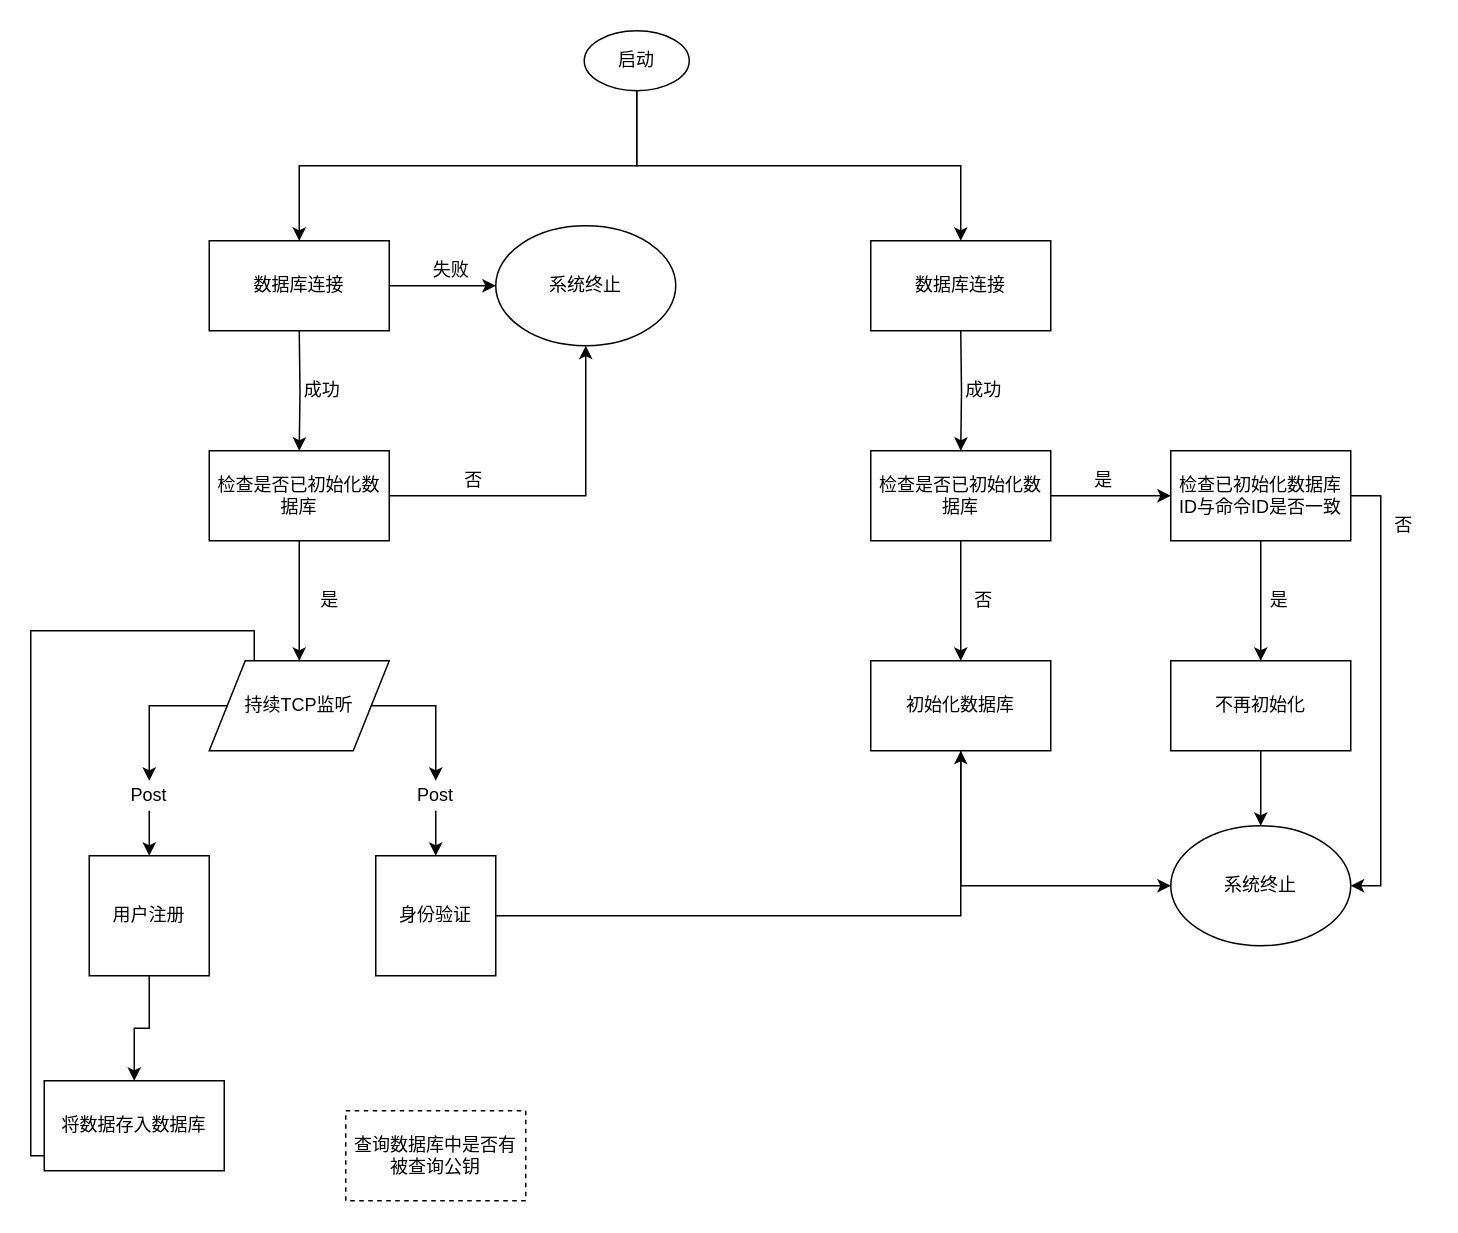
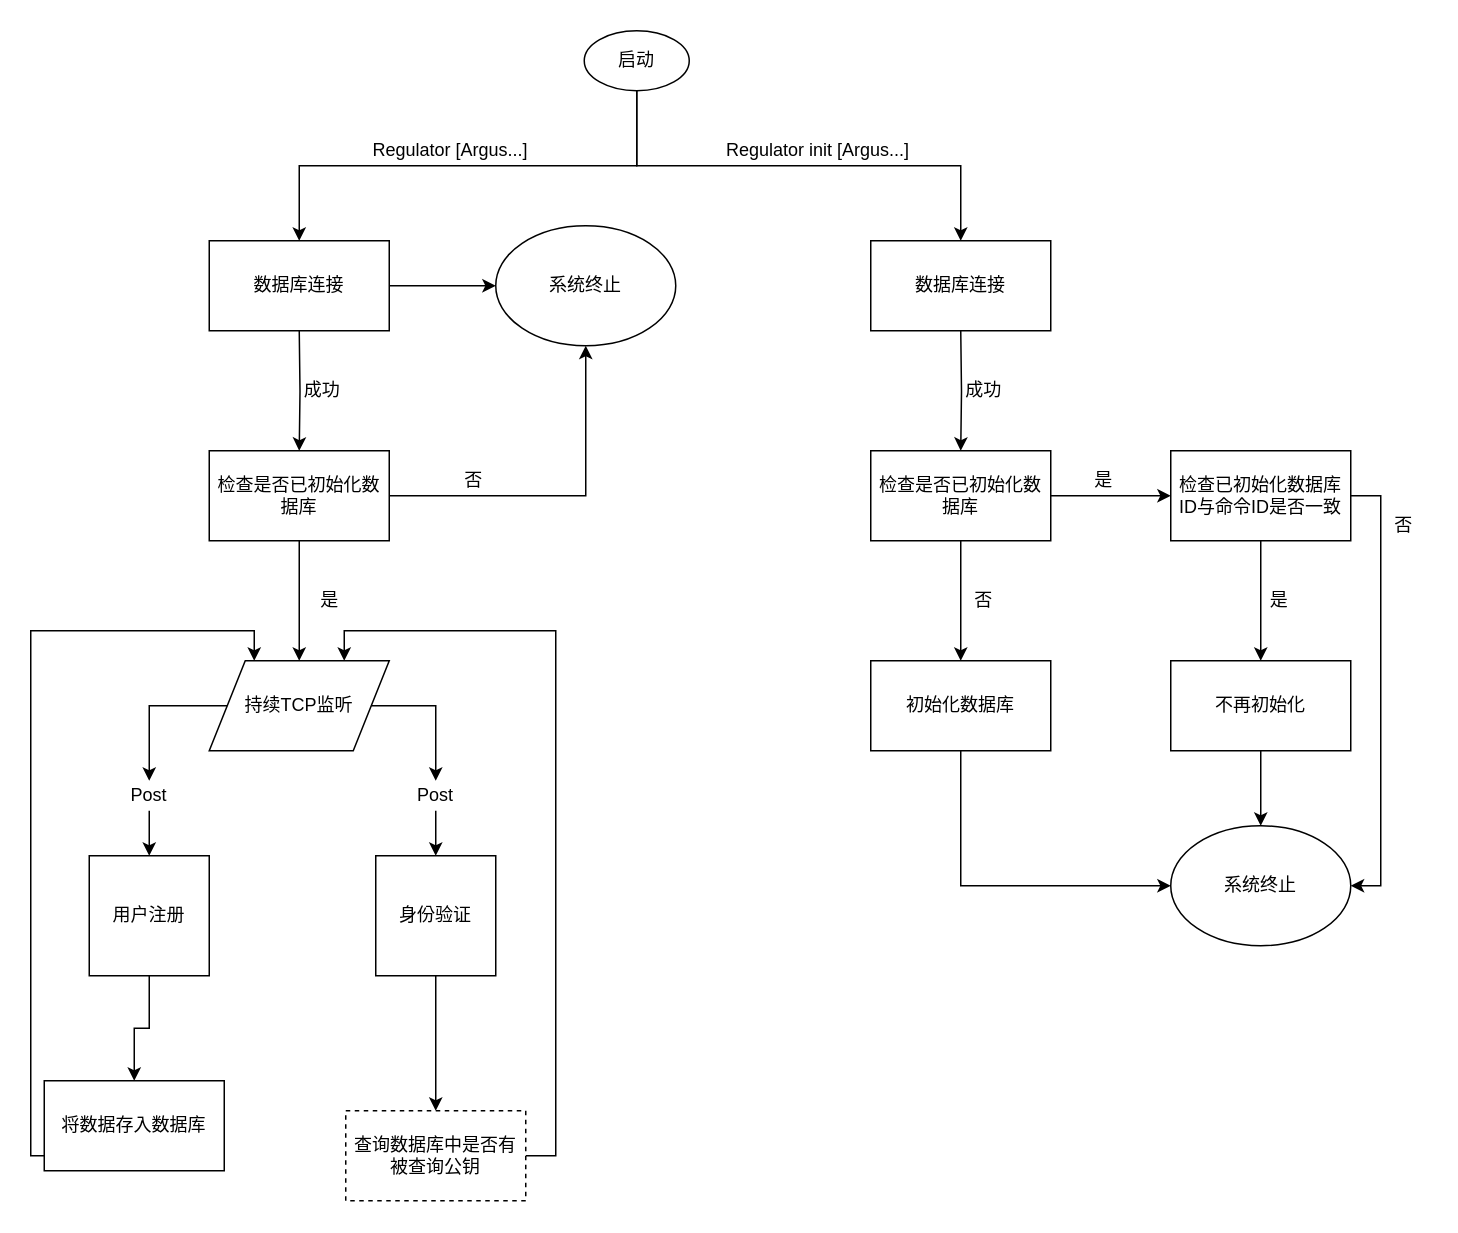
  <mxCell id="0" />
  <mxCell id="1" parent="0" />
  <mxCell id="2" style="edgeStyle=orthogonalEdgeStyle;rounded=0;orthogonalLoop=1;jettySize=auto;html=1;entryX=0.5;entryY=0;entryDx=0;entryDy=0;" edge="1" parent="1" source="4" target="10"><mxGeometry relative="1" as="geometry"><Array as="points"><mxPoint x="424" y="110" /><mxPoint x="199" y="110" /></Array></mxGeometry></mxCell>
  <mxCell id="3" style="edgeStyle=orthogonalEdgeStyle;rounded=0;orthogonalLoop=1;jettySize=auto;html=1;exitX=0.5;exitY=1;exitDx=0;exitDy=0;entryX=0.5;entryY=0;entryDx=0;entryDy=0;" edge="1" parent="1" source="4" target="15"><mxGeometry relative="1" as="geometry" /></mxCell>
  <mxCell id="4" value="启动" style="ellipse;whiteSpace=wrap;html=1;" vertex="1" parent="1"><mxGeometry x="389" y="20" width="70" height="40" as="geometry" /></mxCell>
  <mxCell id="5" value="" style="edgeStyle=orthogonalEdgeStyle;rounded=0;orthogonalLoop=1;jettySize=auto;html=1;" edge="1" parent="1" target="8"><mxGeometry relative="1" as="geometry"><mxPoint x="199" y="220" as="sourcePoint" /></mxGeometry></mxCell>
  <mxCell id="6" value="" style="edgeStyle=orthogonalEdgeStyle;rounded=0;orthogonalLoop=1;jettySize=auto;html=1;" edge="1" parent="1" source="8"><mxGeometry relative="1" as="geometry"><mxPoint x="199" y="440" as="targetPoint" /></mxGeometry></mxCell>
  <mxCell id="7" style="edgeStyle=orthogonalEdgeStyle;rounded=0;orthogonalLoop=1;jettySize=auto;html=1;exitX=1;exitY=0.5;exitDx=0;exitDy=0;entryX=0.5;entryY=1;entryDx=0;entryDy=0;" edge="1" parent="1" source="8" target="11"><mxGeometry relative="1" as="geometry" /></mxCell>
  <mxCell id="8" value="检查是否已初始化数据库" style="whiteSpace=wrap;html=1;" vertex="1" parent="1"><mxGeometry x="139" y="300" width="120" height="60" as="geometry" /></mxCell>
  <mxCell id="9" value="" style="edgeStyle=orthogonalEdgeStyle;rounded=0;orthogonalLoop=1;jettySize=auto;html=1;" edge="1" parent="1" source="10" target="11"><mxGeometry relative="1" as="geometry" /></mxCell>
  <mxCell id="10" value="数据库连接" style="whiteSpace=wrap;html=1;" vertex="1" parent="1"><mxGeometry x="139" y="160" width="120" height="60" as="geometry" /></mxCell>
  <mxCell id="11" value="系统终止" style="ellipse;whiteSpace=wrap;html=1;" vertex="1" parent="1"><mxGeometry x="330" y="150" width="120" height="80" as="geometry" /></mxCell>
- <mxCell id="12" value="失败" style="text;html=1;align=center;verticalAlign=middle;resizable=0;points=[];autosize=1;" vertex="1" parent="1"><mxGeometry x="280" y="170" width="40" height="20" as="geometry" /></mxCell>
  <mxCell id="13" value="成功" style="text;html=1;align=center;verticalAlign=middle;resizable=0;points=[];autosize=1;" vertex="1" parent="1"><mxGeometry x="194" y="250" width="40" height="20" as="geometry" /></mxCell>
  <mxCell id="14" value="是" style="text;html=1;align=center;verticalAlign=middle;resizable=0;points=[];autosize=1;" vertex="1" parent="1"><mxGeometry x="204" y="390" width="30" height="20" as="geometry" /></mxCell>
  <mxCell id="15" value="数据库连接" style="whiteSpace=wrap;html=1;" vertex="1" parent="1"><mxGeometry x="580" y="160" width="120" height="60" as="geometry" /></mxCell>
+ <mxCell id="16" value="Regulator [Argus...]" style="text;html=1;strokeColor=none;fillColor=none;align=center;verticalAlign=middle;whiteSpace=wrap;rounded=0;" vertex="1" parent="1"><mxGeometry x="225" y="90" width="150" height="20" as="geometry" /></mxCell>
+ <mxCell id="17" value="Regulator init [Argus...]" style="text;html=1;strokeColor=none;fillColor=none;align=center;verticalAlign=middle;whiteSpace=wrap;rounded=0;" vertex="1" parent="1"><mxGeometry x="470" y="90" width="150" height="20" as="geometry" /></mxCell>
  <mxCell id="18" value="" style="edgeStyle=orthogonalEdgeStyle;rounded=0;orthogonalLoop=1;jettySize=auto;html=1;" edge="1" parent="1" target="21"><mxGeometry relative="1" as="geometry"><mxPoint x="640" y="220" as="sourcePoint" /></mxGeometry></mxCell>
  <mxCell id="19" value="" style="edgeStyle=orthogonalEdgeStyle;rounded=0;orthogonalLoop=1;jettySize=auto;html=1;" edge="1" parent="1" source="21" target="25"><mxGeometry relative="1" as="geometry" /></mxCell>
  <mxCell id="20" value="" style="edgeStyle=orthogonalEdgeStyle;rounded=0;orthogonalLoop=1;jettySize=auto;html=1;" edge="1" parent="1" source="21" target="33"><mxGeometry relative="1" as="geometry" /></mxCell>
  <mxCell id="21" value="检查是否已初始化数据库" style="whiteSpace=wrap;html=1;" vertex="1" parent="1"><mxGeometry x="580" y="300" width="120" height="60" as="geometry" /></mxCell>
  <mxCell id="22" value="成功" style="text;html=1;align=center;verticalAlign=middle;resizable=0;points=[];autosize=1;" vertex="1" parent="1"><mxGeometry x="635" y="250" width="40" height="20" as="geometry" /></mxCell>
  <mxCell id="23" value="" style="edgeStyle=orthogonalEdgeStyle;rounded=0;orthogonalLoop=1;jettySize=auto;html=1;" edge="1" parent="1" source="25"><mxGeometry relative="1" as="geometry"><mxPoint x="840" y="440" as="targetPoint" /></mxGeometry></mxCell>
  <mxCell id="24" style="edgeStyle=orthogonalEdgeStyle;rounded=0;orthogonalLoop=1;jettySize=auto;html=1;exitX=1;exitY=0.5;exitDx=0;exitDy=0;entryX=1;entryY=0.5;entryDx=0;entryDy=0;" edge="1" parent="1" source="25" target="27"><mxGeometry relative="1" as="geometry" /></mxCell>
  <mxCell id="25" value="检查已初始化数据库ID与命令ID是否一致" style="whiteSpace=wrap;html=1;" vertex="1" parent="1"><mxGeometry x="780" y="300" width="120" height="60" as="geometry" /></mxCell>
  <mxCell id="26" value="是" style="text;html=1;align=center;verticalAlign=middle;resizable=0;points=[];autosize=1;" vertex="1" parent="1"><mxGeometry x="720" y="310" width="30" height="20" as="geometry" /></mxCell>
  <mxCell id="27" value="系统终止" style="ellipse;whiteSpace=wrap;html=1;" vertex="1" parent="1"><mxGeometry x="780" y="550" width="120" height="80" as="geometry" /></mxCell>
  <mxCell id="28" value="是" style="text;html=1;align=center;verticalAlign=middle;resizable=0;points=[];autosize=1;" vertex="1" parent="1"><mxGeometry x="837" y="390" width="30" height="20" as="geometry" /></mxCell>
  <mxCell id="29" value="否" style="text;html=1;align=center;verticalAlign=middle;resizable=0;points=[];autosize=1;" vertex="1" parent="1"><mxGeometry x="920" y="340" width="30" height="20" as="geometry" /></mxCell>
  <mxCell id="30" value="" style="edgeStyle=orthogonalEdgeStyle;rounded=0;orthogonalLoop=1;jettySize=auto;html=1;" edge="1" parent="1" source="31" target="27"><mxGeometry relative="1" as="geometry" /></mxCell>
  <mxCell id="31" value="不再初始化" style="whiteSpace=wrap;html=1;" vertex="1" parent="1"><mxGeometry x="780" y="440" width="120" height="60" as="geometry" /></mxCell>
  <mxCell id="32" style="edgeStyle=orthogonalEdgeStyle;rounded=0;orthogonalLoop=1;jettySize=auto;html=1;exitX=0.5;exitY=1;exitDx=0;exitDy=0;entryX=0;entryY=0.5;entryDx=0;entryDy=0;" edge="1" parent="1" source="33" target="27"><mxGeometry relative="1" as="geometry" /></mxCell>
  <mxCell id="33" value="初始化数据库" style="whiteSpace=wrap;html=1;" vertex="1" parent="1"><mxGeometry x="580" y="440" width="120" height="60" as="geometry" /></mxCell>
  <mxCell id="34" value="否" style="text;html=1;align=center;verticalAlign=middle;resizable=0;points=[];autosize=1;" vertex="1" parent="1"><mxGeometry x="640" y="390" width="30" height="20" as="geometry" /></mxCell>
  <mxCell id="35" value="否" style="text;html=1;align=center;verticalAlign=middle;resizable=0;points=[];autosize=1;" vertex="1" parent="1"><mxGeometry x="300" y="310" width="30" height="20" as="geometry" /></mxCell>
  <mxCell id="36" style="edgeStyle=orthogonalEdgeStyle;rounded=0;orthogonalLoop=1;jettySize=auto;html=1;entryX=0.5;entryY=0;entryDx=0;entryDy=0;" edge="1" parent="1" source="43" target="40"><mxGeometry relative="1" as="geometry" /></mxCell>
  <mxCell id="37" style="edgeStyle=orthogonalEdgeStyle;rounded=0;orthogonalLoop=1;jettySize=auto;html=1;entryX=0.5;entryY=0;entryDx=0;entryDy=0;" edge="1" parent="1" source="45" target="42"><mxGeometry relative="1" as="geometry" /></mxCell>
  <mxCell id="38" value="&lt;span&gt;持续TCP监听&lt;/span&gt;" style="shape=parallelogram;perimeter=parallelogramPerimeter;whiteSpace=wrap;html=1;" vertex="1" parent="1"><mxGeometry x="139" y="440" width="120" height="60" as="geometry" /></mxCell>
  <mxCell id="39" value="" style="edgeStyle=orthogonalEdgeStyle;rounded=0;orthogonalLoop=1;jettySize=auto;html=1;" edge="1" parent="1" source="40" target="48"><mxGeometry relative="1" as="geometry" /></mxCell>
  <mxCell id="40" value="用户注册" style="whiteSpace=wrap;html=1;aspect=fixed;" vertex="1" parent="1"><mxGeometry x="59" y="570" width="80" height="80" as="geometry" /></mxCell>
- <mxCell id="41" value="" style="edgeStyle=orthogonalEdgeStyle;rounded=0;orthogonalLoop=1;jettySize=auto;html=1;" edge="1" parent="1" source="42" target="33"><mxGeometry relative="1" as="geometry" /></mxCell>
+ <mxCell id="41" value="" style="edgeStyle=orthogonalEdgeStyle;rounded=0;orthogonalLoop=1;jettySize=auto;html=1;" edge="1" parent="1" source="42" target="50"><mxGeometry relative="1" as="geometry" /></mxCell>
  <mxCell id="42" value="身份验证" style="whiteSpace=wrap;html=1;aspect=fixed;" vertex="1" parent="1"><mxGeometry x="250" y="570" width="80" height="80" as="geometry" /></mxCell>
  <mxCell id="43" value="Post" style="text;html=1;strokeColor=none;fillColor=none;align=center;verticalAlign=middle;whiteSpace=wrap;rounded=0;" vertex="1" parent="1"><mxGeometry x="79" y="520" width="40" height="20" as="geometry" /></mxCell>
  <mxCell id="44" style="edgeStyle=orthogonalEdgeStyle;rounded=0;orthogonalLoop=1;jettySize=auto;html=1;entryX=0.5;entryY=0;entryDx=0;entryDy=0;" edge="1" parent="1" source="38" target="43"><mxGeometry relative="1" as="geometry"><mxPoint x="199" y="500" as="sourcePoint" /><mxPoint x="99" y="570" as="targetPoint" /></mxGeometry></mxCell>
  <mxCell id="45" value="Post" style="text;html=1;strokeColor=none;fillColor=none;align=center;verticalAlign=middle;whiteSpace=wrap;rounded=0;" vertex="1" parent="1"><mxGeometry x="270" y="520" width="40" height="20" as="geometry" /></mxCell>
  <mxCell id="46" style="edgeStyle=orthogonalEdgeStyle;rounded=0;orthogonalLoop=1;jettySize=auto;html=1;entryX=0.5;entryY=0;entryDx=0;entryDy=0;" edge="1" parent="1" source="38" target="45"><mxGeometry relative="1" as="geometry"><mxPoint x="199" y="500" as="sourcePoint" /><mxPoint x="290" y="570" as="targetPoint" /></mxGeometry></mxCell>
- <mxCell id="47" style="edgeStyle=orthogonalEdgeStyle;rounded=0;orthogonalLoop=1;jettySize=auto;html=1;entryX=0.25;entryY=0;entryDx=0;entryDy=0;endArrow=none;" edge="1" parent="1" source="48" target="38"><mxGeometry relative="1" as="geometry"><Array as="points"><mxPoint x="20" y="770" /><mxPoint x="20" y="420" /><mxPoint x="169" y="420" /></Array></mxGeometry></mxCell>
+ <mxCell id="47" style="edgeStyle=orthogonalEdgeStyle;rounded=0;orthogonalLoop=1;jettySize=auto;html=1;entryX=0.25;entryY=0;entryDx=0;entryDy=0;" edge="1" parent="1" source="48" target="38"><mxGeometry relative="1" as="geometry"><Array as="points"><mxPoint x="20" y="770" /><mxPoint x="20" y="420" /><mxPoint x="169" y="420" /></Array></mxGeometry></mxCell>
  <mxCell id="48" value="将数据存入数据库" style="whiteSpace=wrap;html=1;" vertex="1" parent="1"><mxGeometry x="29" y="720" width="120" height="60" as="geometry" /></mxCell>
+ <mxCell id="49" style="edgeStyle=orthogonalEdgeStyle;rounded=0;orthogonalLoop=1;jettySize=auto;html=1;exitX=1;exitY=0.5;exitDx=0;exitDy=0;entryX=0.75;entryY=0;entryDx=0;entryDy=0;" edge="1" parent="1" source="50" target="38"><mxGeometry relative="1" as="geometry" /></mxCell>
  <mxCell id="50" value="查询数据库中是否有被查询公钥" style="whiteSpace=wrap;html=1;dashed=1;" vertex="1" parent="1"><mxGeometry x="230" y="740" width="120" height="60" as="geometry" /></mxCell>
